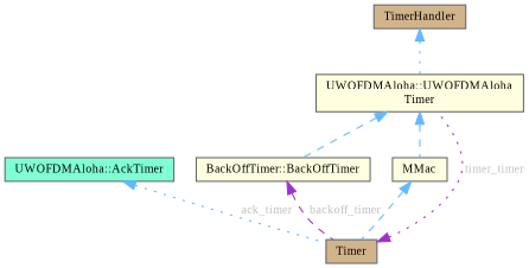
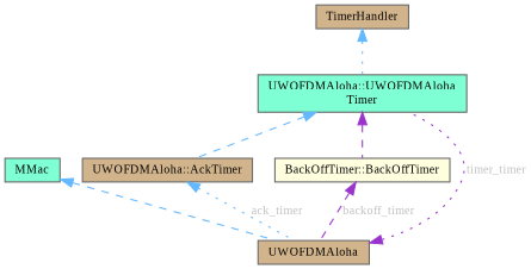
  digraph {
    fontname="Liberation Serif"
    node [color=gray40 fillcolor=lightyellow fontname="Liberation Serif" fontsize=10 shape=box style=filled]
    edge [color=steelblue1 dir=back fontname="Liberation Serif" fontsize=10 labelfontname=Helvetica labelfontsize=10 style=dashed]
-   n1 [fontcolor=black height=0.2 label="UWOFDMAloha::UWOFDMAloha\lTimer" width=0.4]
-   n2 [fillcolor=aquamarine height=0.2 label="UWOFDMAloha::AckTimer" width=0.4]
+   n1 [fillcolor=aquamarine fontcolor=black height=0.2 label="UWOFDMAloha::UWOFDMAloha\lTimer" width=0.4]
+   n2 [fillcolor=tan height=0.2 label="UWOFDMAloha::AckTimer" width=0.4]
    n3 [height=0.2 label="BackOffTimer::BackOffTimer" width=0.4]
-   n4 [fillcolor=tan height=0.2 label=Timer width=0.4]
+   n4 [fillcolor=tan height=0.2 label=UWOFDMAloha width=0.4]
    n5 [fillcolor=tan height=0.2 label=TimerHandler width=0.4]
-   n6 [height=0.2 label=MMac width=0.4]
-   n1 -> n6
-   n1 -> n3
+   n6 [fillcolor=aquamarine height=0.2 label=MMac width=0.4]
+   n1 -> n2
+   n1 -> n3 [color=darkorchid3]
    n2 -> n4 [fontcolor=grey label=" ack_timer" style=dotted]
    n3 -> n4 [color=darkorchid3 fontcolor=grey label=" backoff_timer"]
    n4 -> n1 [color=darkorchid3 fontcolor=grey label=" timer_timer" style=dotted]
    n5 -> n1 [style=dotted]
    n6 -> n4
  }
